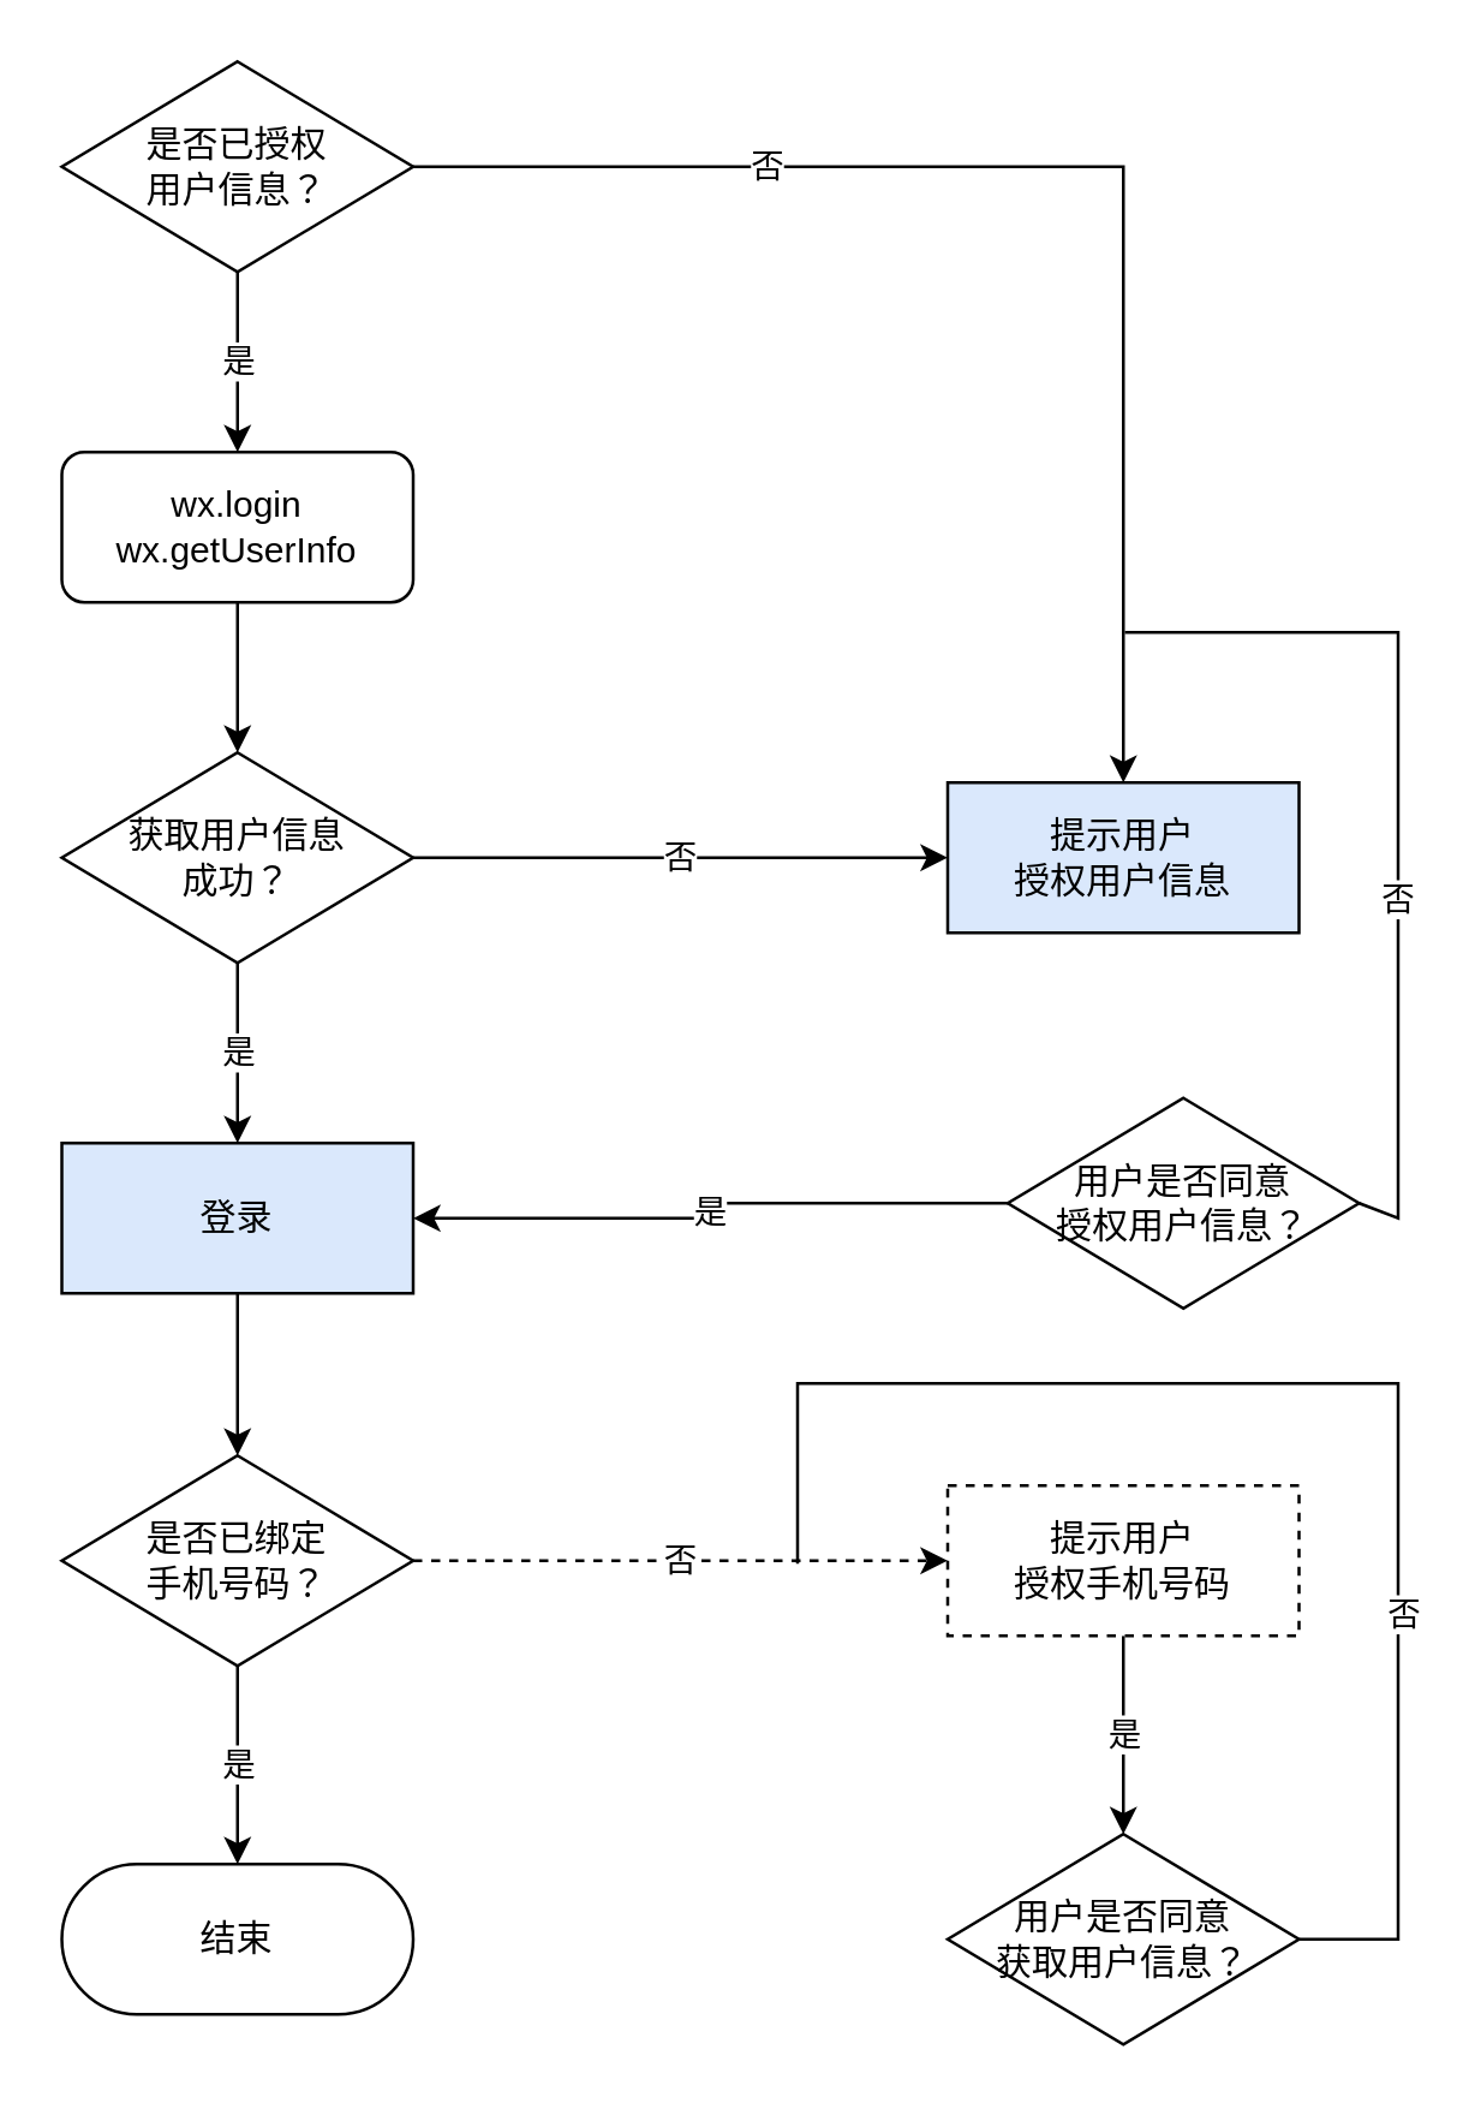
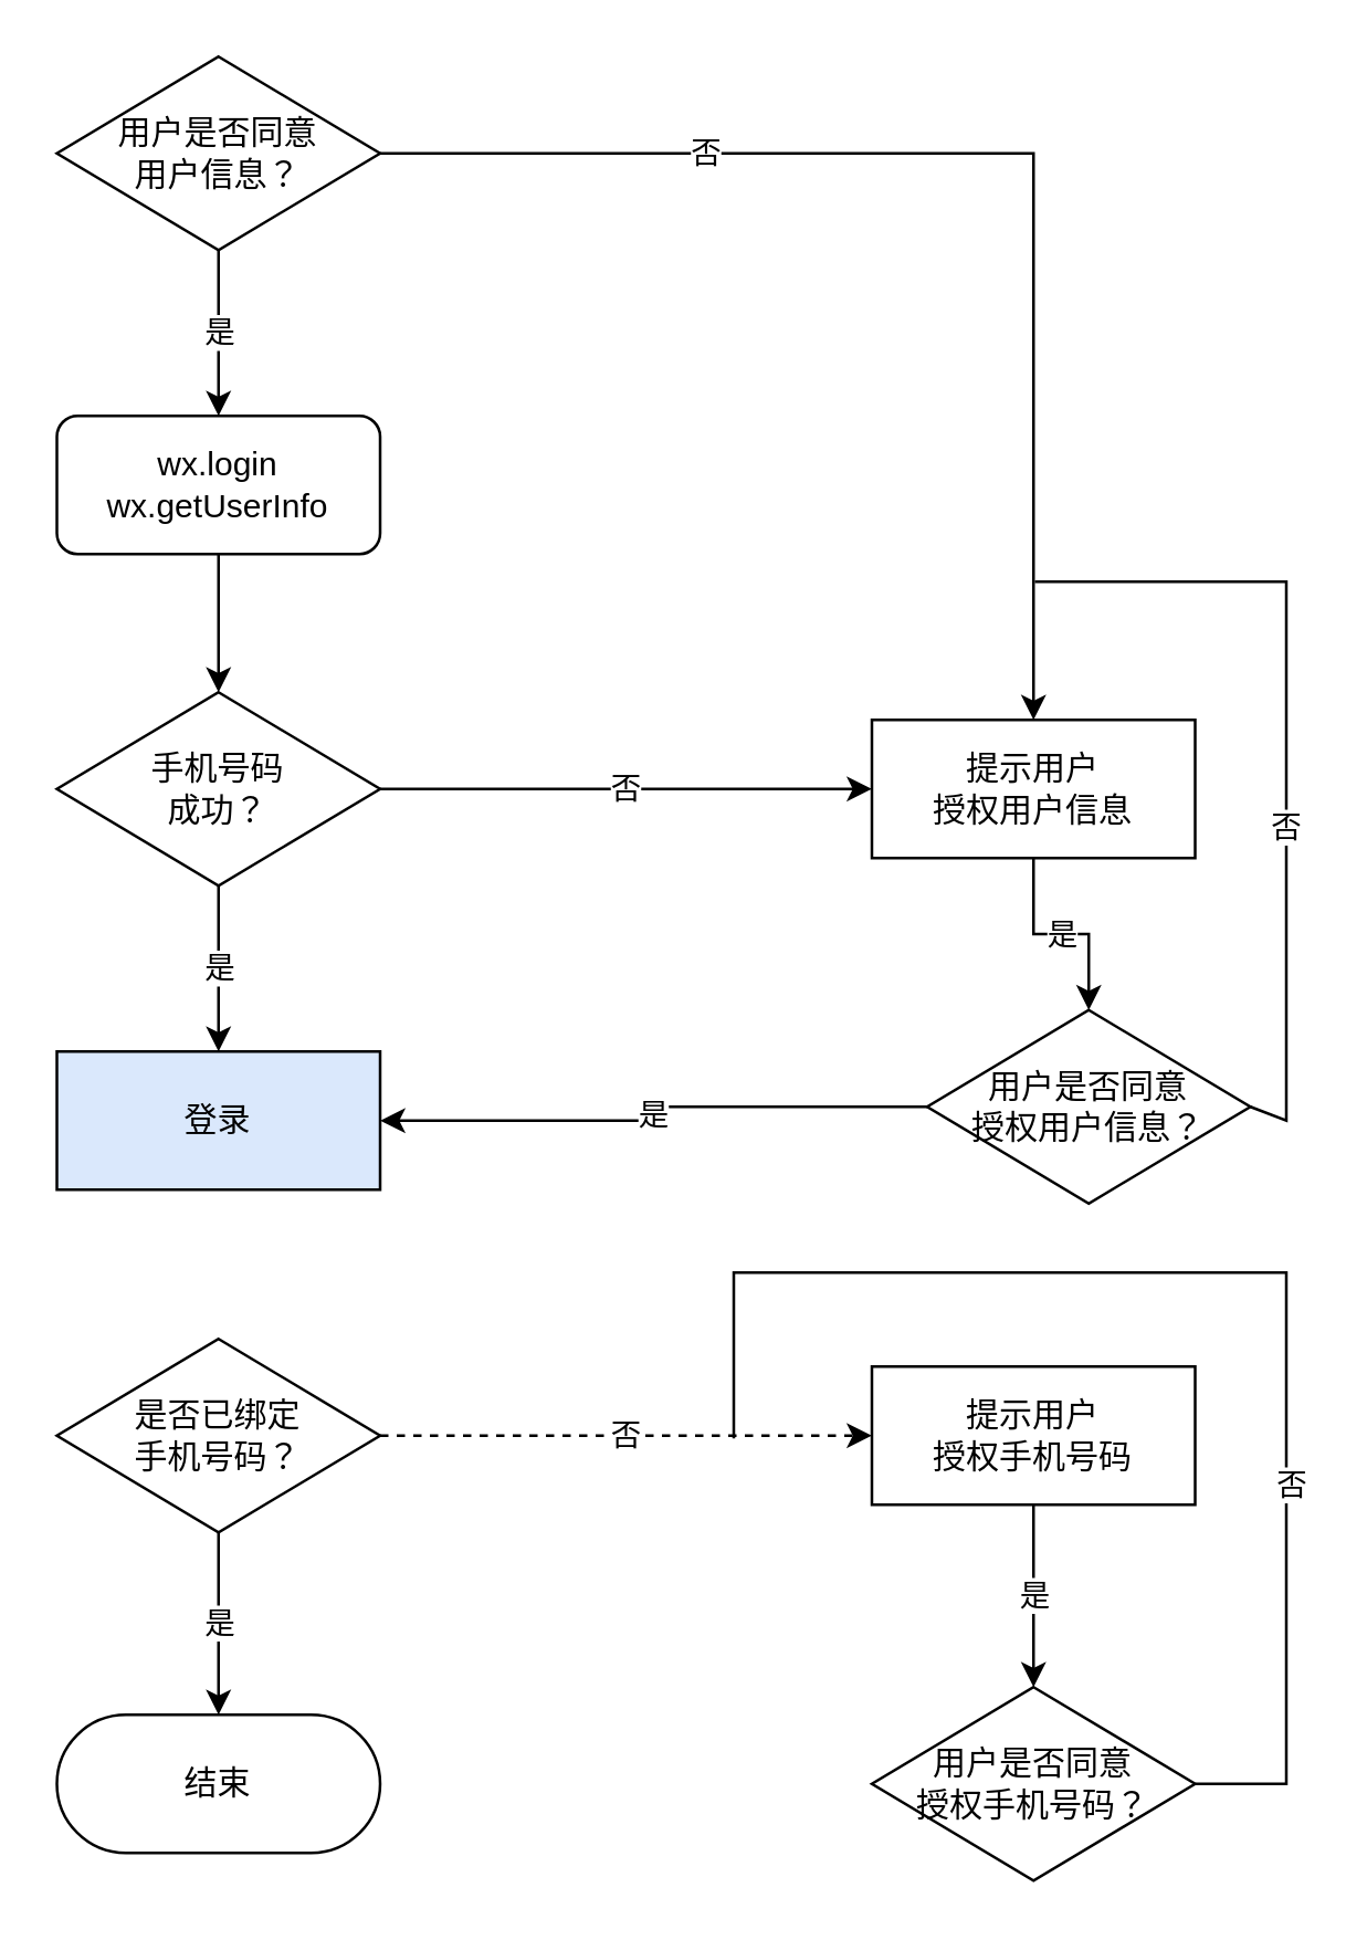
  <mxCell id="0" />
  <mxCell id="1" parent="0" />
  <mxCell id="2" value="是" style="edgeStyle=orthogonalEdgeStyle;rounded=0;orthogonalLoop=1;jettySize=auto;html=1;shadow=0;" parent="1" source="3" target="5" edge="1"><mxGeometry relative="1" as="geometry" /></mxCell>
- <mxCell id="3" value="是否已授权&lt;br&gt;用户信息？" style="shape=rhombus;html=1;dashed=0;whitespace=wrap;perimeter=rhombusPerimeter;rounded=0;shadow=0;whiteSpace=wrap;" parent="1" vertex="1"><mxGeometry x="20" y="20" width="117" height="70" as="geometry" /></mxCell>
+ <mxCell id="3" value="用户是否同意&lt;br&gt;用户信息？" style="shape=rhombus;html=1;dashed=0;whitespace=wrap;perimeter=rhombusPerimeter;rounded=0;shadow=0;whiteSpace=wrap;" parent="1" vertex="1"><mxGeometry x="20" y="20" width="117" height="70" as="geometry" /></mxCell>
  <mxCell id="4" style="edgeStyle=orthogonalEdgeStyle;rounded=0;orthogonalLoop=1;jettySize=auto;html=1;exitX=0.5;exitY=1;exitDx=0;exitDy=0;entryX=0.5;entryY=0;entryDx=0;entryDy=0;shadow=0;" parent="1" source="5" target="8" edge="1"><mxGeometry relative="1" as="geometry" /></mxCell>
  <mxCell id="5" value="wx.login&lt;br&gt;wx.getUserInfo" style="html=1;dashed=0;whitespace=wrap;shadow=0;whiteSpace=wrap;rounded=1;" parent="1" vertex="1"><mxGeometry x="20" y="150" width="117" height="50" as="geometry" /></mxCell>
  <mxCell id="6" value="是" style="edgeStyle=orthogonalEdgeStyle;rounded=0;orthogonalLoop=1;jettySize=auto;html=1;shadow=0;entryX=0.5;entryY=0;entryDx=0;entryDy=0;" parent="1" source="8" target="10" edge="1"><mxGeometry relative="1" as="geometry"><mxPoint x="78.5" y="425" as="targetPoint" /></mxGeometry></mxCell>
  <mxCell id="7" value="否" style="edgeStyle=orthogonalEdgeStyle;rounded=0;orthogonalLoop=1;jettySize=auto;html=1;exitX=1;exitY=0.5;exitDx=0;exitDy=0;shadow=0;" parent="1" source="8" edge="1"><mxGeometry relative="1" as="geometry"><mxPoint x="315" y="285" as="targetPoint" /></mxGeometry></mxCell>
- <mxCell id="8" value="获取用户信息&lt;br&gt;成功？" style="shape=rhombus;html=1;dashed=0;whitespace=wrap;perimeter=rhombusPerimeter;rounded=0;shadow=0;whiteSpace=wrap;" parent="1" vertex="1"><mxGeometry x="20" y="250" width="117" height="70" as="geometry" /></mxCell>
- <mxCell id="9" value="" style="edgeStyle=orthogonalEdgeStyle;rounded=0;orthogonalLoop=1;jettySize=auto;html=1;shadow=0;" parent="1" source="10" target="16" edge="1"><mxGeometry relative="1" as="geometry" /></mxCell>
+ <mxCell id="8" value="手机号码&lt;br&gt;成功？" style="shape=rhombus;html=1;dashed=0;whitespace=wrap;perimeter=rhombusPerimeter;rounded=0;shadow=0;whiteSpace=wrap;" parent="1" vertex="1"><mxGeometry x="20" y="250" width="117" height="70" as="geometry" /></mxCell>
  <mxCell id="10" value="登录" style="html=1;dashed=0;whitespace=wrap;rounded=0;shadow=0;whiteSpace=wrap;fillColor=#dae8fc;" parent="1" vertex="1"><mxGeometry x="20" y="380" width="117" height="50" as="geometry" /></mxCell>
- <mxCell id="12" value="提示用户&lt;br&gt;授权用户信息" style="html=1;dashed=0;whitespace=wrap;rounded=0;shadow=0;whiteSpace=wrap;fillColor=#dae8fc;" parent="1" vertex="1"><mxGeometry x="315" y="260" width="117" height="50" as="geometry" /></mxCell>
+ <mxCell id="11" value="是" style="edgeStyle=orthogonalEdgeStyle;rounded=0;orthogonalLoop=1;jettySize=auto;html=1;exitX=0.5;exitY=1;exitDx=0;exitDy=0;entryX=0.5;entryY=0;entryDx=0;entryDy=0;shadow=0;" parent="1" source="12" target="20" edge="1"><mxGeometry relative="1" as="geometry" /></mxCell>
+ <mxCell id="12" value="提示用户&lt;br&gt;授权用户信息" style="html=1;dashed=0;whitespace=wrap;rounded=0;shadow=0;whiteSpace=wrap;" parent="1" vertex="1"><mxGeometry x="315" y="260" width="117" height="50" as="geometry" /></mxCell>
  <mxCell id="13" value="否" style="edgeStyle=orthogonalEdgeStyle;rounded=0;orthogonalLoop=1;jettySize=auto;html=1;exitX=1;exitY=0.5;exitDx=0;exitDy=0;shadow=0;" parent="1" source="3" target="12" edge="1"><mxGeometry x="-0.466" relative="1" as="geometry"><mxPoint x="375" y="340" as="targetPoint" /><mxPoint x="137" y="55" as="sourcePoint" /><mxPoint as="offset" /></mxGeometry></mxCell>
  <mxCell id="14" value="是" style="edgeStyle=orthogonalEdgeStyle;rounded=0;orthogonalLoop=1;jettySize=auto;html=1;shadow=0;" parent="1" source="16" edge="1"><mxGeometry relative="1" as="geometry"><mxPoint x="78.5" y="620" as="targetPoint" /></mxGeometry></mxCell>
  <mxCell id="15" value="否" style="edgeStyle=orthogonalEdgeStyle;rounded=0;orthogonalLoop=1;jettySize=auto;html=1;exitX=1;exitY=0.5;exitDx=0;exitDy=0;shadow=0;dashed=1;" parent="1" source="16" target="18" edge="1"><mxGeometry relative="1" as="geometry" /></mxCell>
  <mxCell id="16" value="是否已绑定&lt;br&gt;手机号码？" style="shape=rhombus;html=1;dashed=0;whitespace=wrap;perimeter=rhombusPerimeter;rounded=0;shadow=0;whiteSpace=wrap;" parent="1" vertex="1"><mxGeometry x="20" y="484" width="117" height="70" as="geometry" /></mxCell>
  <mxCell id="17" value="是" style="edgeStyle=orthogonalEdgeStyle;rounded=0;orthogonalLoop=1;jettySize=auto;html=1;shadow=0;" parent="1" source="18" target="22" edge="1"><mxGeometry relative="1" as="geometry"><Array as="points"><mxPoint x="374" y="570" /><mxPoint x="374" y="570" /></Array></mxGeometry></mxCell>
- <mxCell id="18" value="提示用户&lt;br&gt;授权手机号码" style="html=1;dashed=1;whitespace=wrap;rounded=0;shadow=0;whiteSpace=wrap;" parent="1" vertex="1"><mxGeometry x="315" y="494" width="117" height="50" as="geometry" /></mxCell>
+ <mxCell id="18" value="提示用户&lt;br&gt;授权手机号码" style="html=1;dashed=0;whitespace=wrap;rounded=0;shadow=0;whiteSpace=wrap;" parent="1" vertex="1"><mxGeometry x="315" y="494" width="117" height="50" as="geometry" /></mxCell>
  <mxCell id="19" value="是" style="edgeStyle=orthogonalEdgeStyle;rounded=0;orthogonalLoop=1;jettySize=auto;html=1;exitX=0;exitY=0.5;exitDx=0;exitDy=0;entryX=1;entryY=0.5;entryDx=0;entryDy=0;shadow=0;" parent="1" source="20" target="10" edge="1"><mxGeometry relative="1" as="geometry" /></mxCell>
  <mxCell id="20" value="用户是否同意&lt;br&gt;授权用户信息？" style="shape=rhombus;html=1;dashed=0;whitespace=wrap;perimeter=rhombusPerimeter;rounded=0;shadow=0;whiteSpace=wrap;" parent="1" vertex="1"><mxGeometry x="335" y="365" width="117" height="70" as="geometry" /></mxCell>
  <mxCell id="21" value="否" style="endArrow=none;html=1;shadow=0;exitX=1;exitY=0.5;exitDx=0;exitDy=0;sketch=0;rounded=0;" parent="1" source="20" edge="1"><mxGeometry x="-0.198" width="50" height="50" relative="1" as="geometry"><mxPoint x="115" y="360" as="sourcePoint" /><mxPoint x="374" y="210" as="targetPoint" /><Array as="points"><mxPoint x="465" y="405" /><mxPoint x="465" y="210" /></Array><mxPoint as="offset" /></mxGeometry></mxCell>
- <mxCell id="22" value="用户是否同意&lt;br&gt;获取用户信息？" style="shape=rhombus;html=1;dashed=0;whitespace=wrap;perimeter=rhombusPerimeter;rounded=0;shadow=0;whiteSpace=wrap;" parent="1" vertex="1"><mxGeometry x="315" y="610" width="117" height="70" as="geometry" /></mxCell>
+ <mxCell id="22" value="用户是否同意&lt;br&gt;授权手机号码？" style="shape=rhombus;html=1;dashed=0;whitespace=wrap;perimeter=rhombusPerimeter;rounded=0;shadow=0;whiteSpace=wrap;" parent="1" vertex="1"><mxGeometry x="315" y="610" width="117" height="70" as="geometry" /></mxCell>
  <mxCell id="23" value="结束" style="html=1;dashed=0;whitespace=wrap;shape=mxgraph.dfd.start;rounded=0;shadow=0;whiteSpace=wrap;" parent="1" vertex="1"><mxGeometry x="20" y="620" width="117" height="50" as="geometry" /></mxCell>
  <mxCell id="24" value="" style="endArrow=none;html=1;shadow=0;exitX=1;exitY=0.5;exitDx=0;exitDy=0;rounded=0;" parent="1" source="22" edge="1"><mxGeometry width="50" height="50" relative="1" as="geometry"><mxPoint x="502" y="590" as="sourcePoint" /><mxPoint x="265" y="520" as="targetPoint" /><Array as="points"><mxPoint x="465" y="645" /><mxPoint x="465" y="460" /><mxPoint x="265" y="460" /></Array></mxGeometry></mxCell>
  <mxCell id="25" value="否" style="edgeLabel;html=1;align=center;verticalAlign=middle;resizable=0;points=[];" parent="24" vertex="1" connectable="0"><mxGeometry x="-0.407" y="-1" relative="1" as="geometry"><mxPoint as="offset" /></mxGeometry></mxCell>
